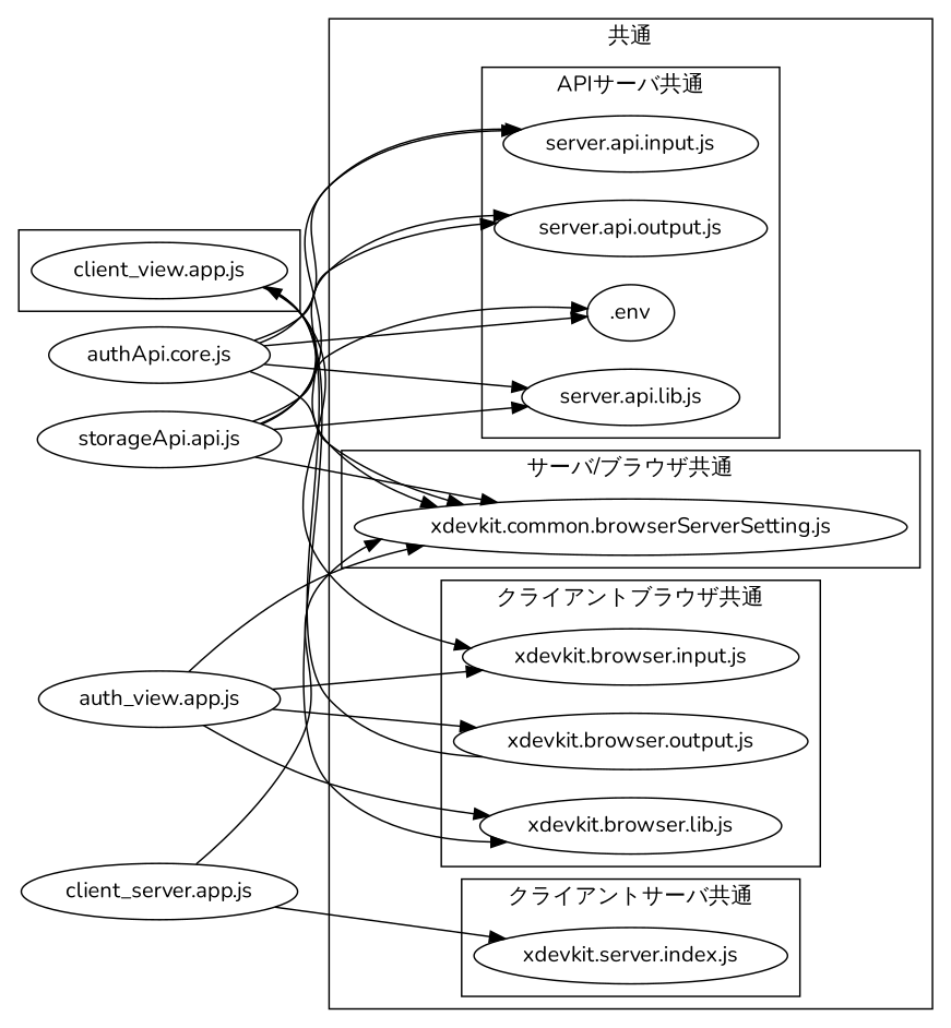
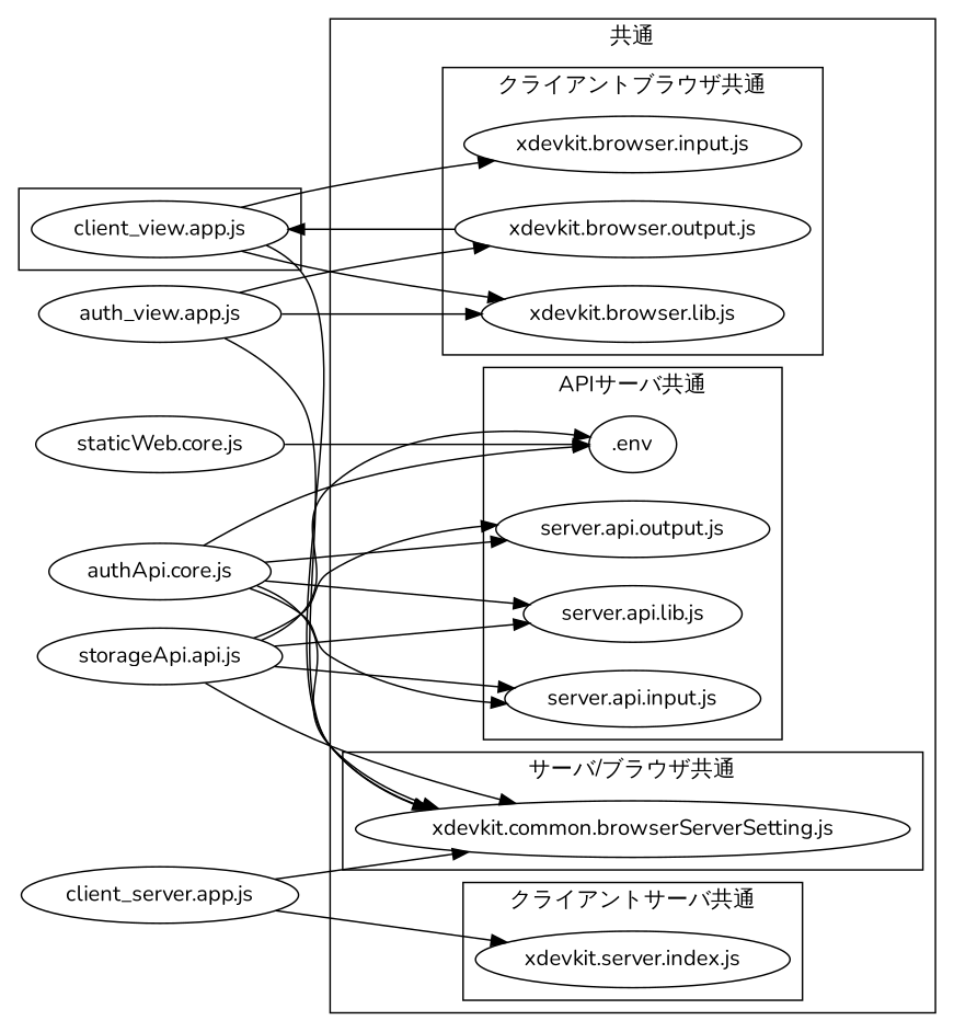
  digraph {
    fontname=Nunito
    rankdir=LR
    node [fontname=Nunito]
    edge [fontname=Nunito]
    "server.api.lib.js"
    "server.api.input.js"
    "server.api.output.js"
    ".env"
    "xdevkit.server.index.js"
    "xdevkit.common.browserServerSetting.js"
    "xdevkit.browser.lib.js"
    "xdevkit.browser.input.js"
    "xdevkit.browser.output.js"
    "client_view.app.js"
+   "staticWeb.core.js"
    "authApi.core.js"
    n13 [label="storageApi.api.js"]
    "client_server.app.js"
    "auth_view.app.js"
    subgraph cluster_1 {
      label="共通"
      subgraph cluster_2 {
        label="APIサーバ共通"
        "server.api.lib.js"
        "server.api.input.js"
        "server.api.output.js"
        ".env"
      }
      subgraph cluster_3 {
        label="クライアントサーバ共通"
        "xdevkit.server.index.js"
      }
      subgraph cluster_4 {
        label="サーバ/ブラウザ共通"
        "xdevkit.common.browserServerSetting.js"
      }
      subgraph cluster_5 {
        label="クライアントブラウザ共通"
        "xdevkit.browser.lib.js"
        "xdevkit.browser.input.js"
        "xdevkit.browser.output.js"
      }
    }
    subgraph cluster_6 {
      "client_view.app.js"
    }
    "xdevkit.browser.output.js" -> "client_view.app.js"
    "client_view.app.js" -> "xdevkit.common.browserServerSetting.js"
    "client_view.app.js" -> "xdevkit.browser.lib.js"
    "client_view.app.js" -> "xdevkit.browser.input.js"
+   "staticWeb.core.js" -> ".env"
    "authApi.core.js" -> "server.api.lib.js"
    "authApi.core.js" -> "server.api.input.js"
    "authApi.core.js" -> "server.api.output.js"
    "authApi.core.js" -> ".env"
    "authApi.core.js" -> "xdevkit.common.browserServerSetting.js"
    n13 -> "server.api.lib.js"
    n13 -> "server.api.input.js"
    n13 -> "server.api.output.js"
    n13 -> ".env"
    n13 -> "xdevkit.common.browserServerSetting.js"
    "client_server.app.js" -> "xdevkit.server.index.js"
    "client_server.app.js" -> "xdevkit.common.browserServerSetting.js"
    "auth_view.app.js" -> "xdevkit.common.browserServerSetting.js"
    "auth_view.app.js" -> "xdevkit.browser.lib.js"
-   "auth_view.app.js" -> "xdevkit.browser.input.js"
    "auth_view.app.js" -> "xdevkit.browser.output.js"
  }
